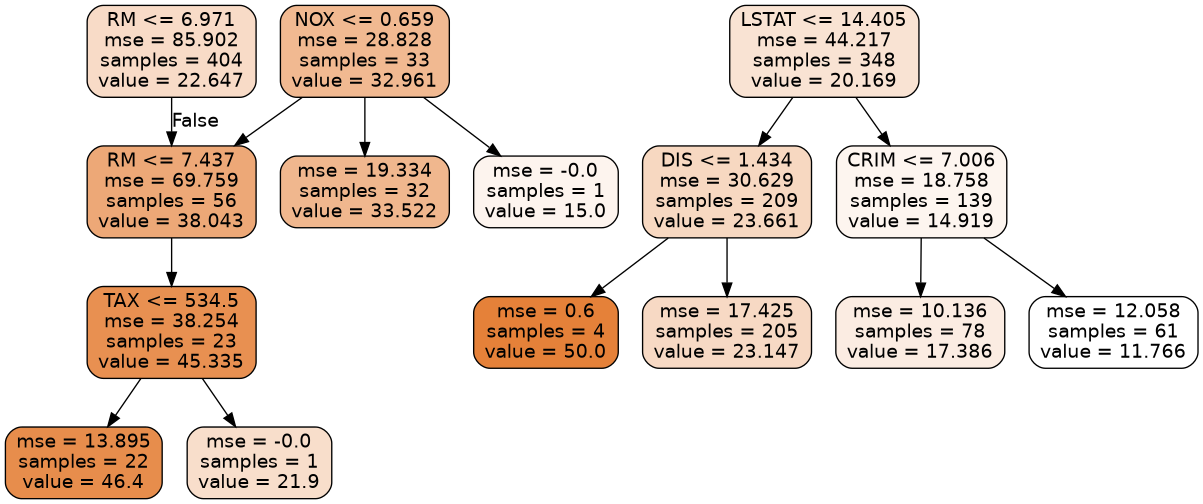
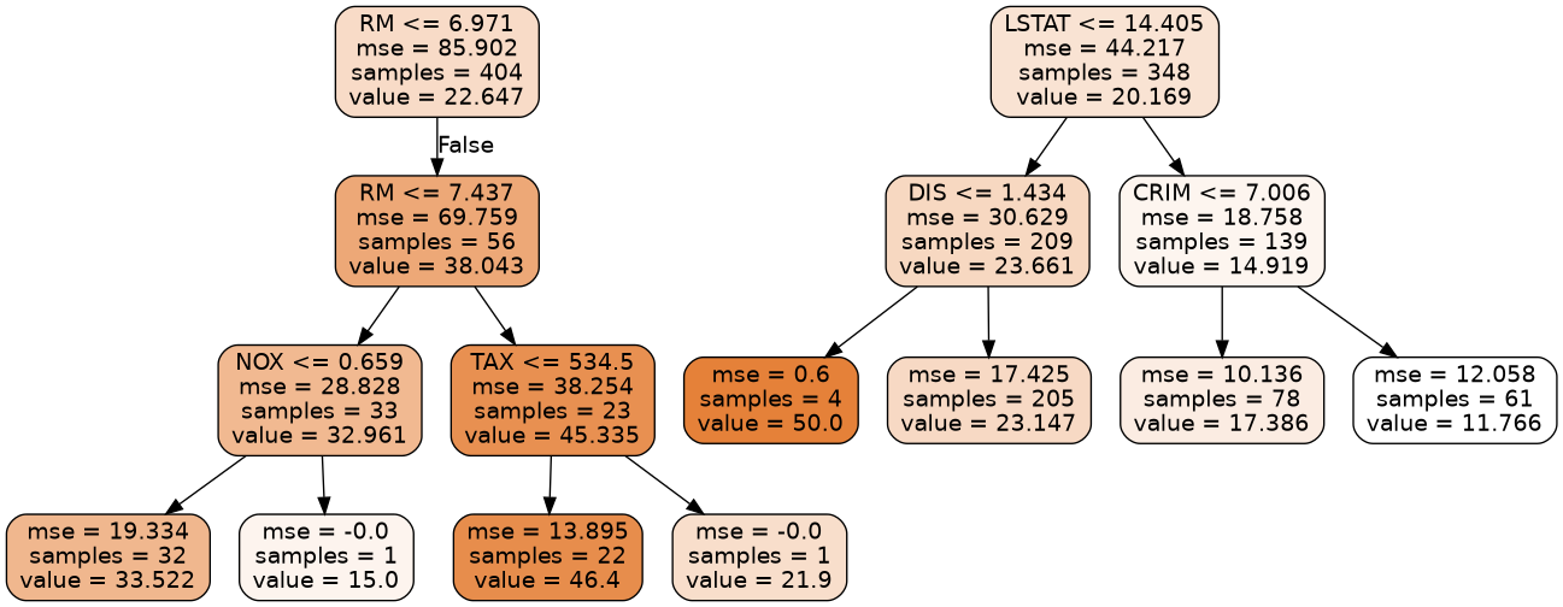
  digraph {
    node [color=black fontname=helvetica shape=box style="filled, rounded"]
    edge [fontname=helvetica]
    n1 [fillcolor="#f8dbc7" label="RM <= 6.971\nmse = 85.902\nsamples = 404\nvalue = 22.647"]
    n2 [fillcolor="#eda877" label="RM <= 7.437\nmse = 69.759\nsamples = 56\nvalue = 38.043"]
    n3 [fillcolor="#f9e3d3" label="LSTAT <= 14.405\nmse = 44.217\nsamples = 348\nvalue = 20.169"]
    n4 [fillcolor="#f7d8c1" label="DIS <= 1.434\nmse = 30.629\nsamples = 209\nvalue = 23.661"]
    n5 [fillcolor="#fdf5ef" label="CRIM <= 7.006\nmse = 18.758\nsamples = 139\nvalue = 14.919"]
    n6 [fillcolor="#f1b991" label="NOX <= 0.659\nmse = 28.828\nsamples = 33\nvalue = 32.961"]
    n7 [fillcolor="#e89051" label="TAX <= 534.5\nmse = 38.254\nsamples = 23\nvalue = 45.335"]
    n8 [fillcolor="#e58139" label="mse = 0.6\nsamples = 4\nvalue = 50.0"]
    n9 [fillcolor="#f7d9c4" label="mse = 17.425\nsamples = 205\nvalue = 23.147"]
    n10 [fillcolor="#fbece2" label="mse = 10.136\nsamples = 78\nvalue = 17.386"]
    n11 [fillcolor="#ffffff" label="mse = 12.058\nsamples = 61\nvalue = 11.766"]
    n12 [fillcolor="#f0b78e" label="mse = 19.334\nsamples = 32\nvalue = 33.522"]
    n13 [fillcolor="#fdf4ee" label="mse = -0.0\nsamples = 1\nvalue = 15.0"]
    n14 [fillcolor="#e78d4c" label="mse = 13.895\nsamples = 22\nvalue = 46.4"]
    n15 [fillcolor="#f8decb" label="mse = -0.0\nsamples = 1\nvalue = 21.9"]
    n1 -> n2 [headlabel=False labelangle=-45 labeldistance=2.5]
-   n6 -> n2
+   n2 -> n6
    n2 -> n7
    n3 -> n4
    n3 -> n5
    n4 -> n8
    n4 -> n9
    n5 -> n10
    n5 -> n11
    n6 -> n12
    n6 -> n13
    n7 -> n14
    n7 -> n15
  }
